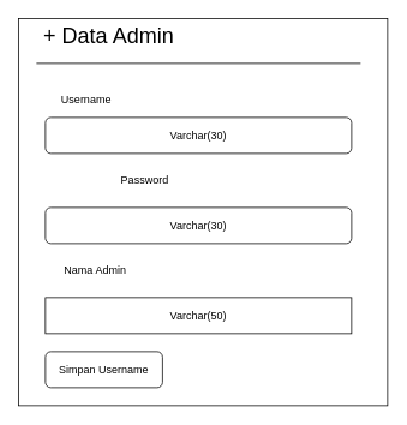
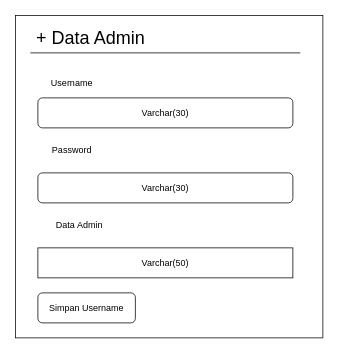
  <mxCell id="0" />
  <mxCell id="1" parent="0" />
  <mxCell id="2" value="" style="rounded=0;whiteSpace=wrap;html=1;" vertex="1" parent="1"><mxGeometry x="20" y="20" width="410" height="430" as="geometry" /></mxCell>
- <mxCell id="3" value="&lt;font style=&quot;font-size: 24px&quot;&gt;+ Data Admin&lt;/font&gt;" style="text;html=1;align=center;verticalAlign=middle;resizable=0;points=[];autosize=1;" vertex="1" parent="1"><mxGeometry x="40" y="30" width="160" height="20" as="geometry" /></mxCell>
+ <mxCell id="3" value="&lt;font style=&quot;font-size: 24px&quot;&gt;+ Data Admin&lt;/font&gt;" style="text;html=1;align=center;verticalAlign=middle;resizable=0;points=[];autosize=1;" vertex="1" parent="1"><mxGeometry x="40" y="40" width="160" height="20" as="geometry" /></mxCell>
  <mxCell id="4" value="" style="endArrow=none;html=1;" edge="1" parent="1"><mxGeometry width="50" height="50" relative="1" as="geometry"><mxPoint x="40" y="70" as="sourcePoint" /><mxPoint x="400" y="70" as="targetPoint" /></mxGeometry></mxCell>
  <mxCell id="5" value="Username" style="text;html=1;align=center;verticalAlign=middle;resizable=0;points=[];autosize=1;" vertex="1" parent="1"><mxGeometry x="60" y="100" width="70" height="20" as="geometry" /></mxCell>
- <mxCell id="6" value="Password" style="text;html=1;align=center;verticalAlign=middle;resizable=0;points=[];autosize=1;" vertex="1" parent="1"><mxGeometry x="125" y="190" width="70" height="20" as="geometry" /></mxCell>
+ <mxCell id="6" value="Password" style="text;html=1;align=center;verticalAlign=middle;resizable=0;points=[];autosize=1;" vertex="1" parent="1"><mxGeometry x="60" y="190" width="70" height="20" as="geometry" /></mxCell>
  <mxCell id="7" value="Varchar(30)" style="rounded=1;whiteSpace=wrap;html=1;" vertex="1" parent="1"><mxGeometry x="50" y="130" width="340" height="40" as="geometry" /></mxCell>
  <mxCell id="8" value="Varchar(30)" style="rounded=1;whiteSpace=wrap;html=1;" vertex="1" parent="1"><mxGeometry x="50" y="230" width="340" height="40" as="geometry" /></mxCell>
- <mxCell id="9" value="Nama Admin" style="text;html=1;align=center;verticalAlign=middle;resizable=0;points=[];autosize=1;" vertex="1" parent="1"><mxGeometry x="60" y="290" width="90" height="20" as="geometry" /></mxCell>
+ <mxCell id="9" value="Data Admin" style="text;html=1;align=center;verticalAlign=middle;resizable=0;points=[];autosize=1;" vertex="1" parent="1"><mxGeometry x="60" y="290" width="90" height="20" as="geometry" /></mxCell>
  <mxCell id="10" value="Varchar(50)" style="whiteSpace=wrap;html=1;rounded=0;" vertex="1" parent="1"><mxGeometry x="50" y="330" width="340" height="40" as="geometry" /></mxCell>
  <mxCell id="11" value="Simpan Username" style="rounded=1;whiteSpace=wrap;html=1;" vertex="1" parent="1"><mxGeometry x="50" y="390" width="130" height="40" as="geometry" /></mxCell>
